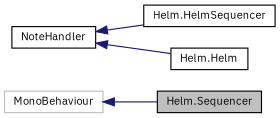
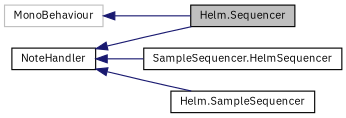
  digraph {
    fontname="IBM Plex Sans"
    rankdir=LR
    node [color=black fillcolor=white fontname="IBM Plex Sans" fontsize=10 shape=record style=filled]
    edge [color=midnightblue dir=back fontname="IBM Plex Sans" fontsize=10 labelfontname=Helvetica labelfontsize=10 style=solid]
    n1 [fillcolor=grey75 fontcolor=black height=0.2 label="Helm.Sequencer" width=0.4]
-   n2 [height=0.2 label="Helm.HelmSequencer" width=0.4]
-   n3 [height=0.2 label="Helm.Helm" width=0.4]
+   n2 [height=0.2 label="SampleSequencer.HelmSequencer" width=0.4]
+   n3 [height=0.2 label="Helm.SampleSequencer" width=0.4]
    n4 [color=grey75 height=0.2 label=MonoBehaviour width=0.4]
    n5 [height=0.2 label=NoteHandler width=0.4]
    n4 -> n1
+   n5 -> n1
    n5 -> n2
    n5 -> n3
  }
